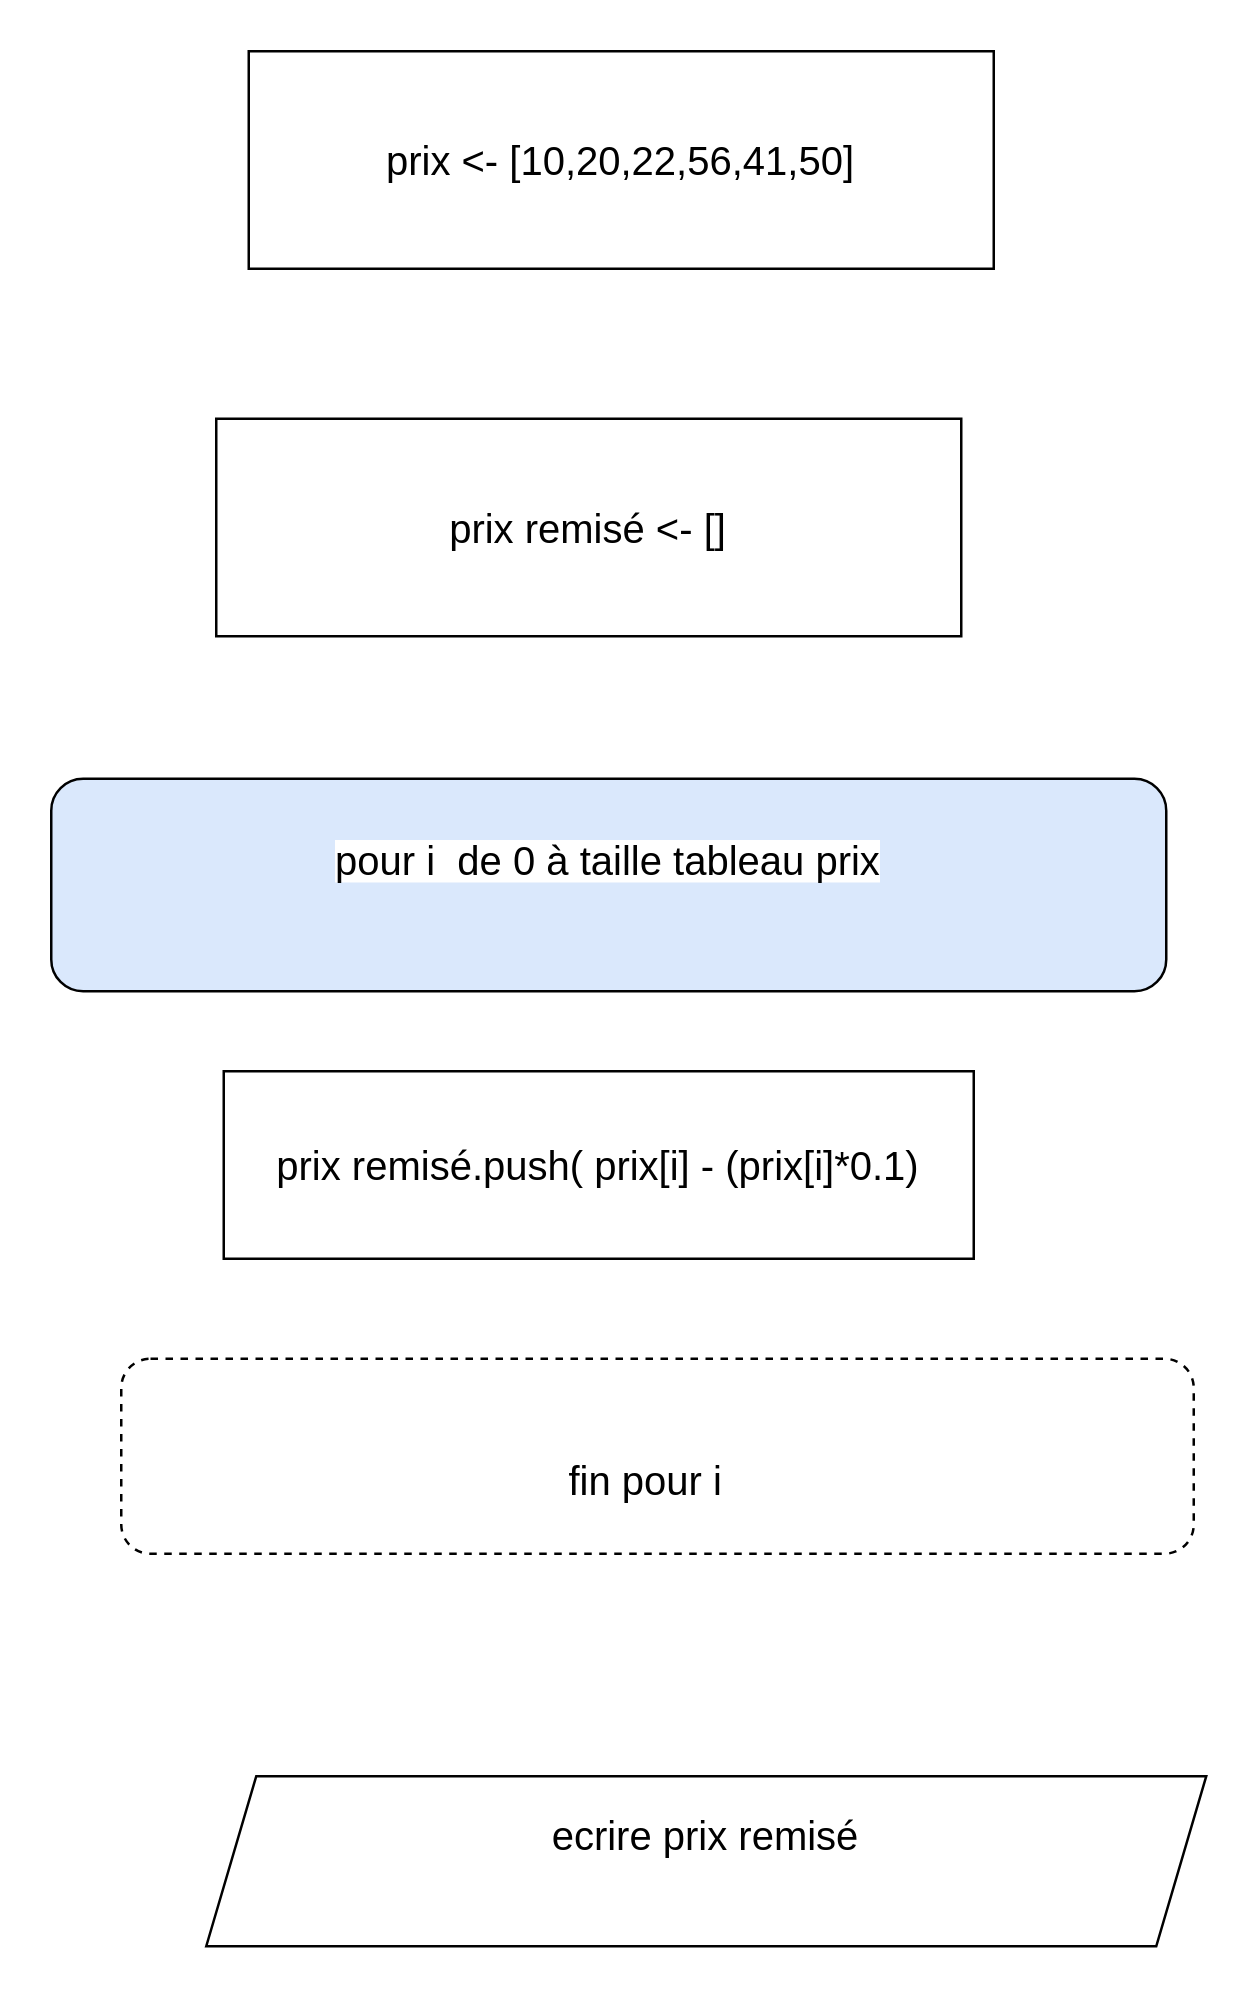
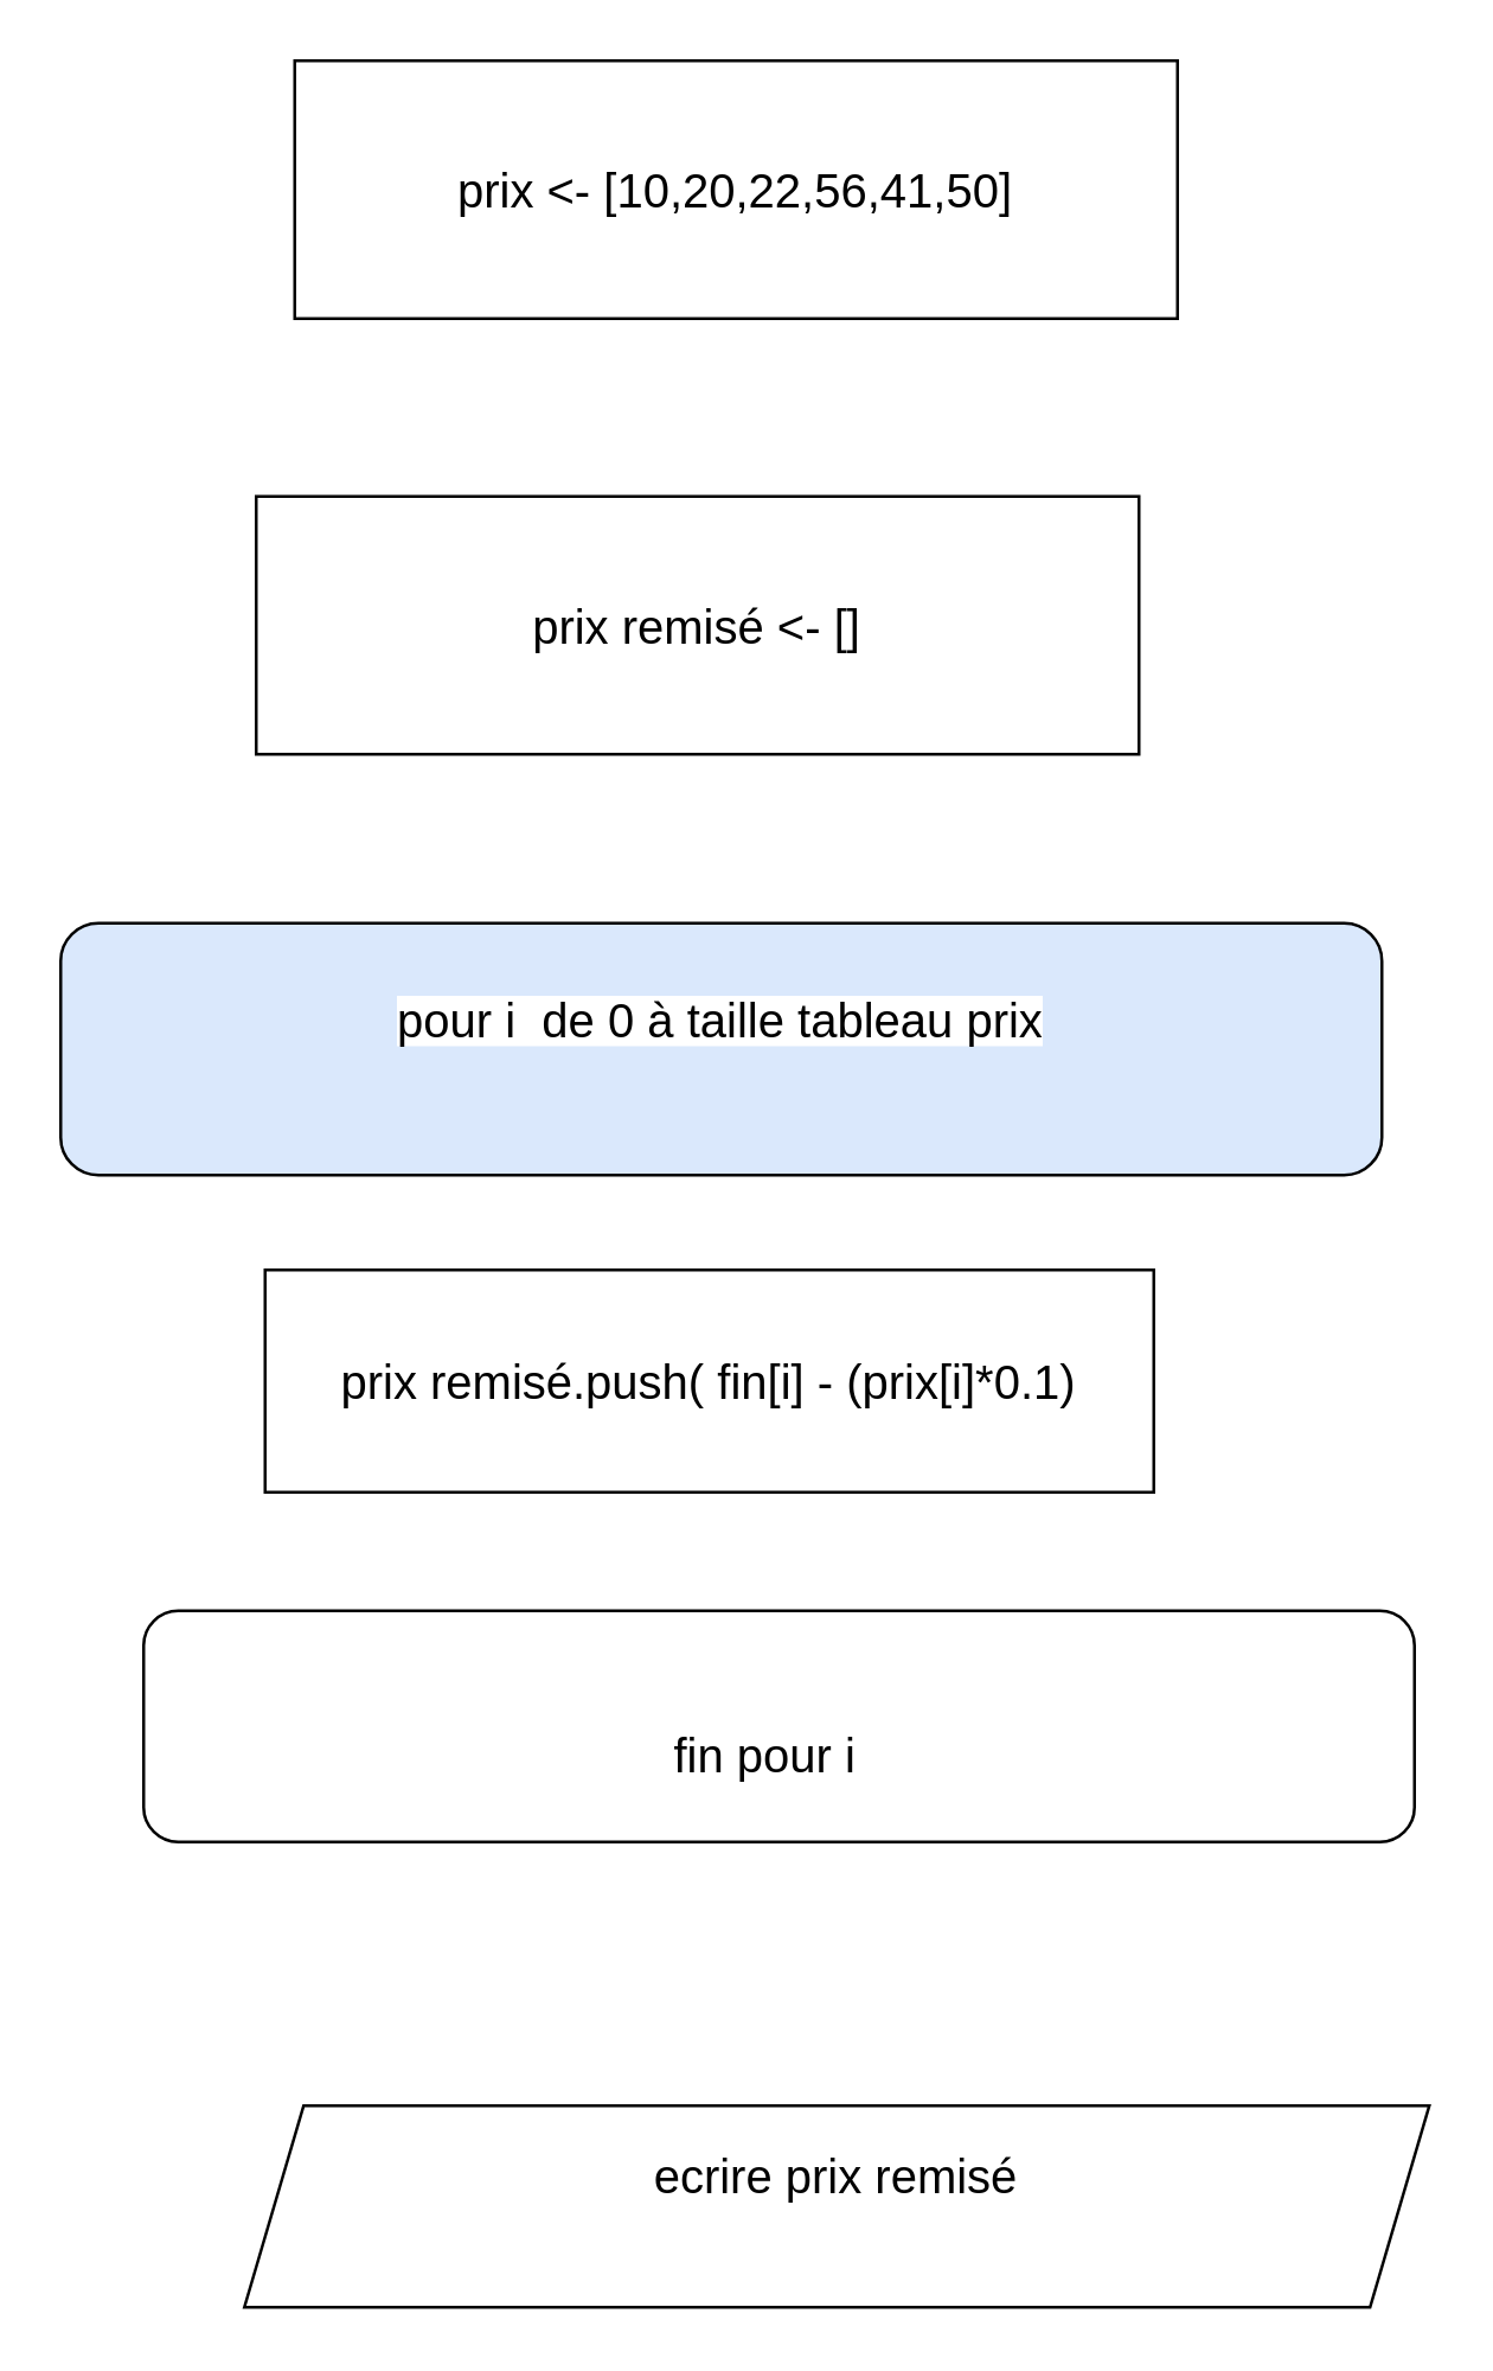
  <mxCell id="0" />
  <mxCell id="1" parent="0" />
  <mxCell id="2" value="prix &amp;lt;- [10,20,22,56,41,50]" style="rounded=0;whiteSpace=wrap;html=1;fontSize=16;" vertex="1" parent="1"><mxGeometry x="99" y="20" width="298" height="87" as="geometry" /></mxCell>
- <mxCell id="3" value="prix remisé.push( prix[i] - (prix[i]*0.1)" style="rounded=0;whiteSpace=wrap;html=1;fontSize=16;" vertex="1" parent="1"><mxGeometry x="89" y="428" width="300" height="75" as="geometry" /></mxCell>
+ <mxCell id="3" value="prix remisé.push( fin[i] - (prix[i]*0.1)" style="rounded=0;whiteSpace=wrap;html=1;fontSize=16;" vertex="1" parent="1"><mxGeometry x="89" y="428" width="300" height="75" as="geometry" /></mxCell>
  <mxCell id="4" value="&#10;&lt;span style=&quot;color: rgb(0, 0, 0); font-family: Helvetica; font-size: 16px; font-style: normal; font-variant-ligatures: normal; font-variant-caps: normal; font-weight: 400; letter-spacing: normal; orphans: 2; text-align: center; text-indent: 0px; text-transform: none; widows: 2; word-spacing: 0px; -webkit-text-stroke-width: 0px; background-color: rgb(255, 255, 255); text-decoration-thickness: initial; text-decoration-style: initial; text-decoration-color: initial; float: none; display: inline !important;&quot;&gt;pour i&amp;nbsp; de 0 à taille tableau prix&lt;/span&gt;&#10;&#10;" style="rounded=1;whiteSpace=wrap;html=1;fontSize=16;fillColor=#dae8fc;" vertex="1" parent="1"><mxGeometry x="20" y="311" width="446" height="85" as="geometry" /></mxCell>
  <mxCell id="5" value="prix remisé &amp;lt;- []" style="rounded=0;whiteSpace=wrap;html=1;fontSize=16;" vertex="1" parent="1"><mxGeometry x="86" y="167" width="298" height="87" as="geometry" /></mxCell>
- <mxCell id="6" value="&lt;br&gt;&lt;span style=&quot;border-color: var(--border-color); color: rgb(0, 0, 0); font-family: Helvetica; font-size: 16px; font-style: normal; font-variant-ligatures: normal; font-variant-caps: normal; font-weight: 400; letter-spacing: normal; orphans: 2; text-align: center; text-indent: 0px; text-transform: none; widows: 2; word-spacing: 0px; -webkit-text-stroke-width: 0px; text-decoration-thickness: initial; text-decoration-style: initial; text-decoration-color: initial; background-color: rgb(255, 255, 255); float: none; display: inline !important;&quot;&gt;fin pour i&amp;nbsp;&lt;span&gt;&amp;nbsp;&lt;/span&gt;&lt;/span&gt;" style="rounded=1;whiteSpace=wrap;html=1;fontSize=16;dashed=1;" vertex="1" parent="1"><mxGeometry x="48" y="543" width="429" height="78" as="geometry" /></mxCell>
+ <mxCell id="6" value="&lt;br&gt;&lt;span style=&quot;border-color: var(--border-color); color: rgb(0, 0, 0); font-family: Helvetica; font-size: 16px; font-style: normal; font-variant-ligatures: normal; font-variant-caps: normal; font-weight: 400; letter-spacing: normal; orphans: 2; text-align: center; text-indent: 0px; text-transform: none; widows: 2; word-spacing: 0px; -webkit-text-stroke-width: 0px; text-decoration-thickness: initial; text-decoration-style: initial; text-decoration-color: initial; background-color: rgb(255, 255, 255); float: none; display: inline !important;&quot;&gt;fin pour i&amp;nbsp;&lt;span&gt;&amp;nbsp;&lt;/span&gt;&lt;/span&gt;" style="rounded=1;whiteSpace=wrap;html=1;fontSize=16;" vertex="1" parent="1"><mxGeometry x="48" y="543" width="429" height="78" as="geometry" /></mxCell>
  <mxCell id="7" value="ecrire prix remisé&lt;br&gt;&amp;nbsp;" style="shape=parallelogram;perimeter=parallelogramPerimeter;whiteSpace=wrap;html=1;fixedSize=1;fontSize=16;" vertex="1" parent="1"><mxGeometry x="82" width="400" height="68" as="geometry" y="710" /></mxCell>
